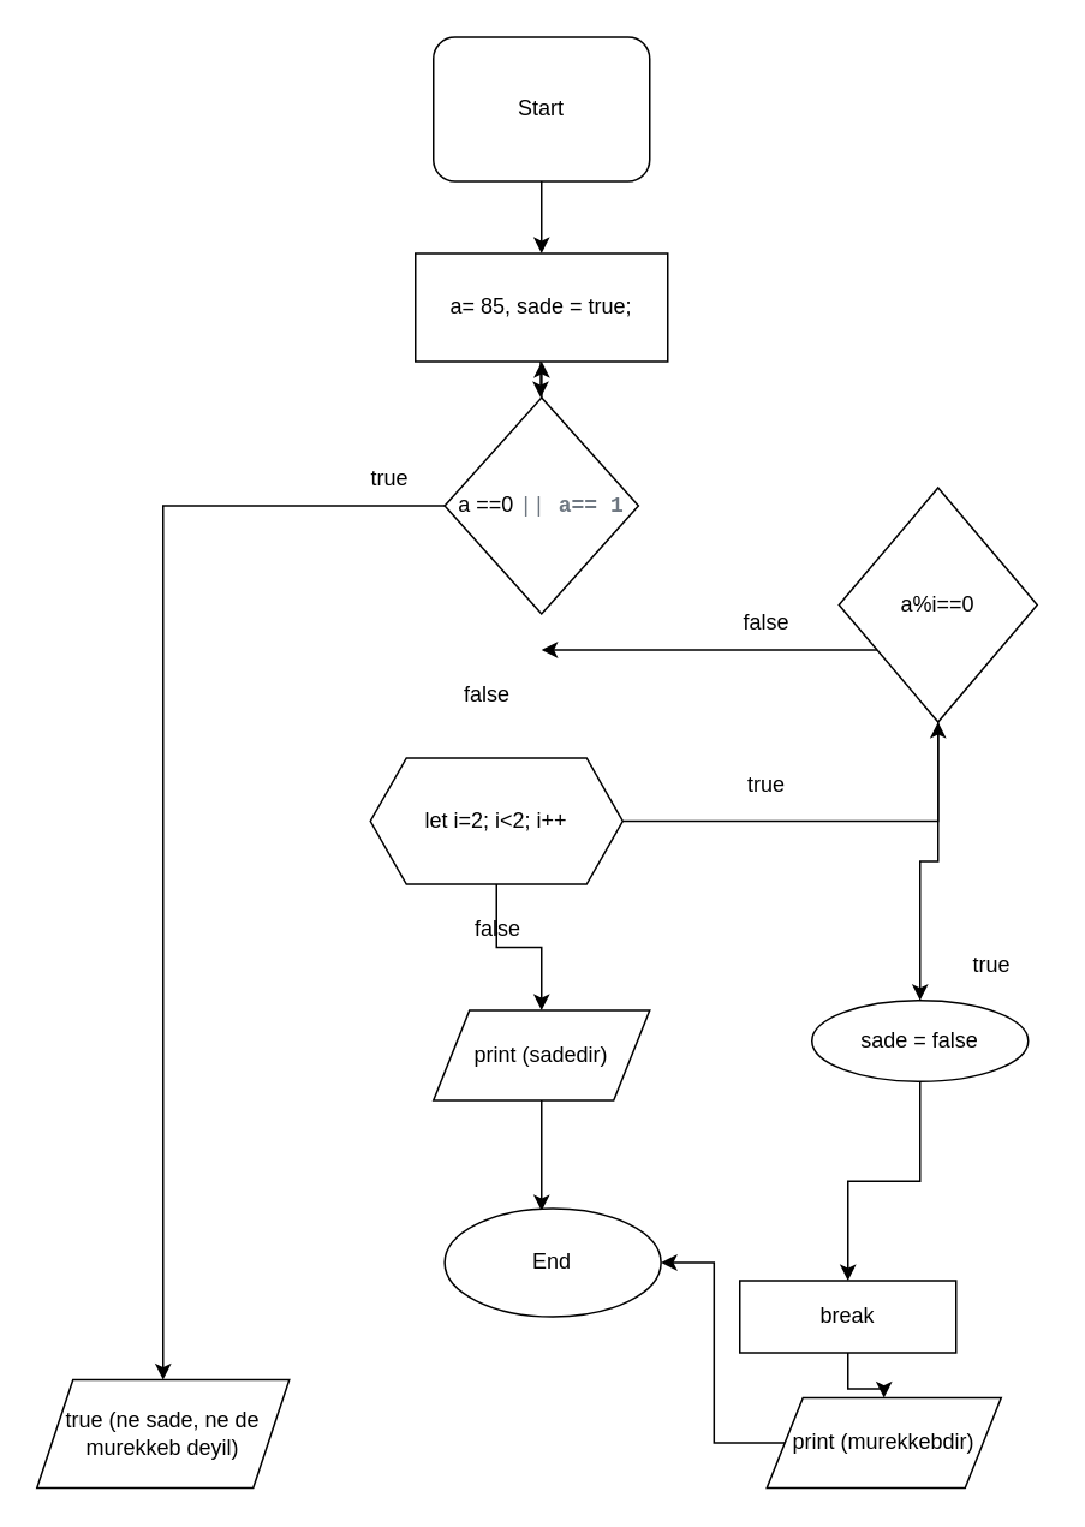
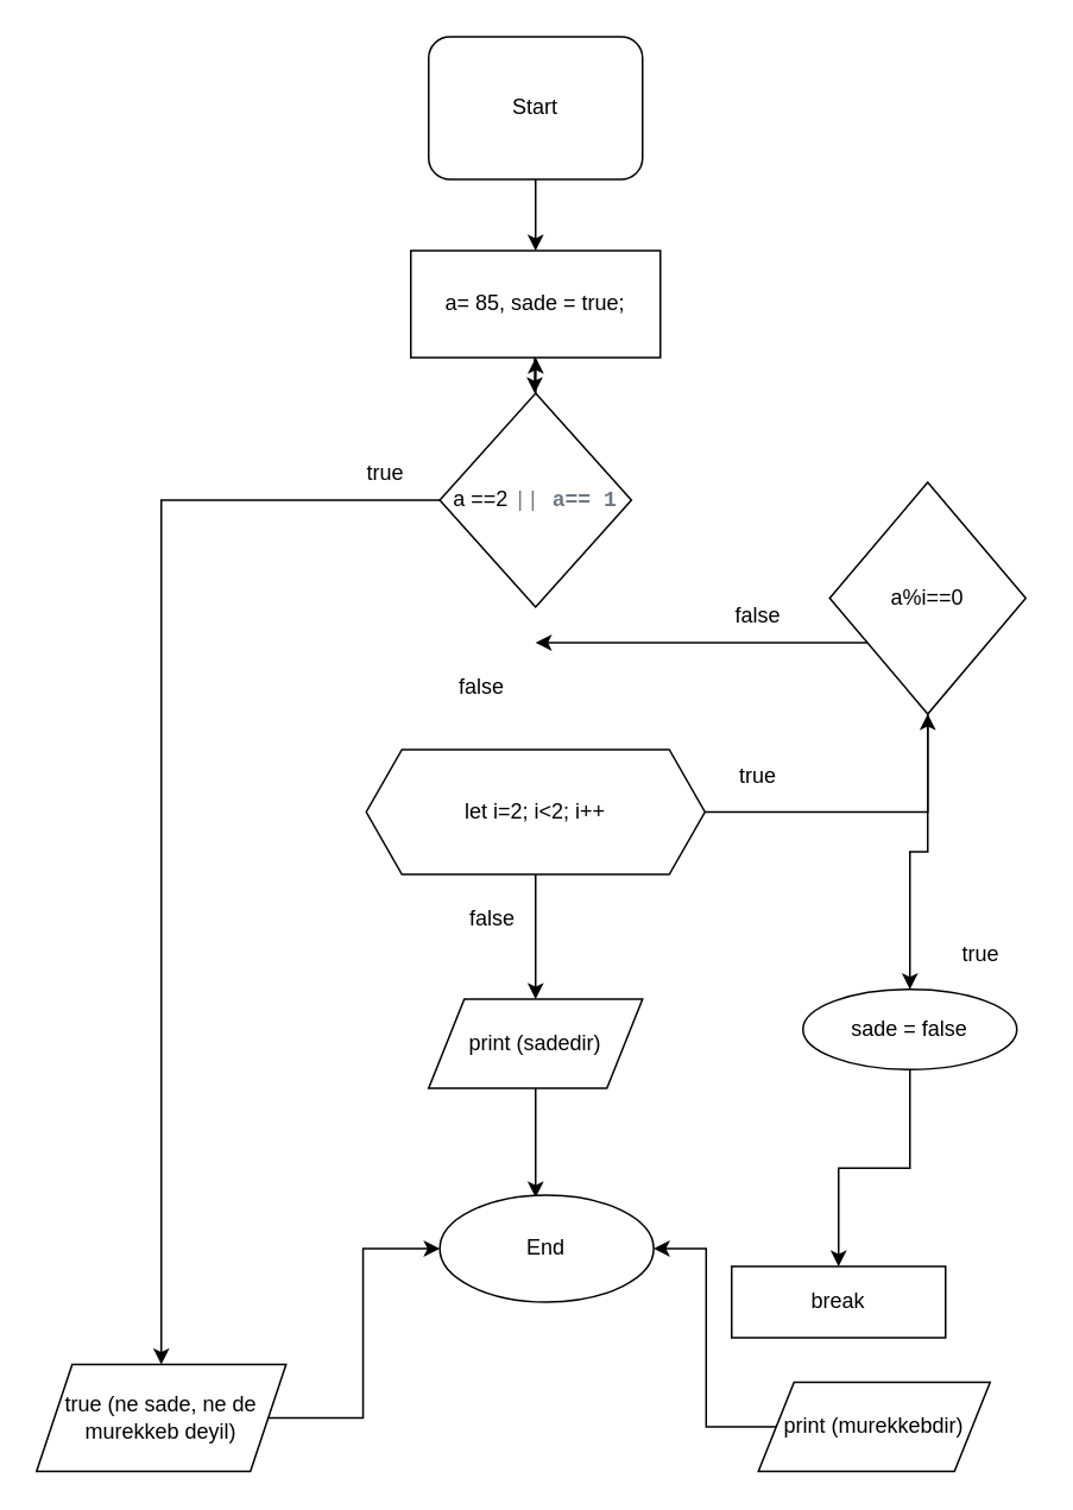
  <mxCell id="0" />
  <mxCell id="1" parent="0" />
  <mxCell id="2" style="edgeStyle=orthogonalEdgeStyle;rounded=0;orthogonalLoop=1;jettySize=auto;html=1;" edge="1" parent="1" source="3"><mxGeometry relative="1" as="geometry"><mxPoint x="300" y="140" as="targetPoint" /></mxGeometry></mxCell>
  <mxCell id="3" value="Start" style="whiteSpace=wrap;html=1;rounded=1;" vertex="1" parent="1"><mxGeometry x="240" y="20" width="120" height="80" as="geometry" /></mxCell>
  <mxCell id="4" style="edgeStyle=orthogonalEdgeStyle;rounded=0;orthogonalLoop=1;jettySize=auto;html=1;" edge="1" parent="1"><mxGeometry relative="1" as="geometry"><mxPoint x="299.5" y="200" as="sourcePoint" /><mxPoint x="299.5" y="220" as="targetPoint" /></mxGeometry></mxCell>
  <mxCell id="5" value="a= 85, sade = true;" style="rounded=0;whiteSpace=wrap;html=1;" vertex="1" parent="1"><mxGeometry x="230" y="140" width="140" height="60" as="geometry" /></mxCell>
  <mxCell id="6" style="edgeStyle=orthogonalEdgeStyle;rounded=0;orthogonalLoop=1;jettySize=auto;html=1;" edge="1" parent="1" source="8" target="10"><mxGeometry relative="1" as="geometry"><mxPoint x="170" y="280" as="targetPoint" /></mxGeometry></mxCell>
  <mxCell id="7" style="edgeStyle=orthogonalEdgeStyle;rounded=0;orthogonalLoop=1;jettySize=auto;html=1;" edge="1" parent="1" source="8" target="5"><mxGeometry relative="1" as="geometry"><mxPoint x="299.75" y="370" as="targetPoint" /></mxGeometry></mxCell>
- <mxCell id="8" value="a ==0&amp;nbsp;&lt;span style=&quot;color: rgb(110, 119, 129); font-family: ui-monospace, SFMono-Regular, &amp;quot;SF Mono&amp;quot;, Menlo, Consolas, &amp;quot;Liberation Mono&amp;quot;, monospace; text-align: start; background-color: rgb(255, 255, 255);&quot;&gt;||&lt;b&gt; a== 1&lt;/b&gt;&lt;/span&gt;" style="rhombus;whiteSpace=wrap;html=1;" vertex="1" parent="1"><mxGeometry x="246.25" y="220" width="107.5" height="120" as="geometry" /></mxCell>
+ <mxCell id="8" value="a ==2&amp;nbsp;&lt;span style=&quot;color: rgb(110, 119, 129); font-family: ui-monospace, SFMono-Regular, &amp;quot;SF Mono&amp;quot;, Menlo, Consolas, &amp;quot;Liberation Mono&amp;quot;, monospace; text-align: start; background-color: rgb(255, 255, 255);&quot;&gt;||&lt;b&gt; a== 1&lt;/b&gt;&lt;/span&gt;" style="rhombus;whiteSpace=wrap;html=1;" vertex="1" parent="1"><mxGeometry x="246.25" y="220" width="107.5" height="120" as="geometry" /></mxCell>
+ <mxCell id="9" style="edgeStyle=orthogonalEdgeStyle;rounded=0;orthogonalLoop=1;jettySize=auto;html=1;entryX=0;entryY=0.5;entryDx=0;entryDy=0;" edge="1" parent="1" source="10" target="27"><mxGeometry relative="1" as="geometry"><mxPoint x="180" y="795" as="targetPoint" /></mxGeometry></mxCell>
  <mxCell id="10" value="true (ne sade, ne de murekkeb deyil)" style="shape=parallelogram;perimeter=parallelogramPerimeter;whiteSpace=wrap;html=1;fixedSize=1;" vertex="1" parent="1"><mxGeometry x="20" y="765" width="140" height="60" as="geometry" /></mxCell>
  <mxCell id="11" value="true" style="text;html=1;strokeColor=none;fillColor=none;align=center;verticalAlign=middle;whiteSpace=wrap;rounded=0;" vertex="1" parent="1"><mxGeometry x="186.25" y="250" width="60" height="30" as="geometry" /></mxCell>
  <mxCell id="12" style="edgeStyle=orthogonalEdgeStyle;rounded=0;orthogonalLoop=1;jettySize=auto;html=1;" edge="1" parent="1" source="14" target="18"><mxGeometry relative="1" as="geometry" /></mxCell>
  <mxCell id="13" style="edgeStyle=orthogonalEdgeStyle;rounded=0;orthogonalLoop=1;jettySize=auto;html=1;entryX=0.5;entryY=0;entryDx=0;entryDy=0;" edge="1" parent="1" source="14" target="24"><mxGeometry relative="1" as="geometry" /></mxCell>
- <mxCell id="14" value="let i=2; i&amp;lt;2; i++" style="shape=hexagon;perimeter=hexagonPerimeter2;whiteSpace=wrap;html=1;fixedSize=1;" vertex="1" parent="1"><mxGeometry x="205" y="420" width="140" height="70" as="geometry" /></mxCell>
+ <mxCell id="14" value="let i=2; i&amp;lt;2; i++" style="shape=hexagon;perimeter=hexagonPerimeter2;whiteSpace=wrap;html=1;fixedSize=1;" vertex="1" parent="1"><mxGeometry x="205" y="420" width="190" height="70" as="geometry" /></mxCell>
  <mxCell id="15" value="false" style="text;html=1;strokeColor=none;fillColor=none;align=center;verticalAlign=middle;whiteSpace=wrap;rounded=0;" vertex="1" parent="1"><mxGeometry x="240" y="370" width="60" height="30" as="geometry" /></mxCell>
  <mxCell id="16" style="edgeStyle=orthogonalEdgeStyle;rounded=0;orthogonalLoop=1;jettySize=auto;html=1;entryX=0.5;entryY=0;entryDx=0;entryDy=0;" edge="1" parent="1" source="18" target="20"><mxGeometry relative="1" as="geometry" /></mxCell>
  <mxCell id="17" style="edgeStyle=orthogonalEdgeStyle;rounded=0;orthogonalLoop=1;jettySize=auto;html=1;" edge="1" parent="1" source="18"><mxGeometry relative="1" as="geometry"><mxPoint x="300" y="360" as="targetPoint" /><Array as="points"><mxPoint x="510" y="360" /></Array></mxGeometry></mxCell>
  <mxCell id="18" value="a%i==0" style="rhombus;whiteSpace=wrap;html=1;" vertex="1" parent="1"><mxGeometry x="465" y="270" width="110" height="130" as="geometry" /></mxCell>
  <mxCell id="19" style="edgeStyle=orthogonalEdgeStyle;rounded=0;orthogonalLoop=1;jettySize=auto;html=1;" edge="1" parent="1" source="20" target="22"><mxGeometry relative="1" as="geometry" /></mxCell>
  <mxCell id="20" value="sade = false" style="ellipse;whiteSpace=wrap;html=1;" vertex="1" parent="1"><mxGeometry x="450" y="554.5" width="120" height="45" as="geometry" /></mxCell>
- <mxCell id="21" style="edgeStyle=orthogonalEdgeStyle;rounded=0;orthogonalLoop=1;jettySize=auto;html=1;entryX=0.5;entryY=0;entryDx=0;entryDy=0;" edge="1" parent="1" source="22" target="26"><mxGeometry relative="1" as="geometry" /></mxCell>
  <mxCell id="22" value="break" style="rounded=0;whiteSpace=wrap;html=1;" vertex="1" parent="1"><mxGeometry x="410" y="710" width="120" height="40" as="geometry" /></mxCell>
  <mxCell id="23" style="edgeStyle=orthogonalEdgeStyle;rounded=0;orthogonalLoop=1;jettySize=auto;html=1;entryX=0.448;entryY=0.023;entryDx=0;entryDy=0;entryPerimeter=0;" edge="1" parent="1" source="24" target="27"><mxGeometry relative="1" as="geometry" /></mxCell>
  <mxCell id="24" value="print (sadedir)" style="shape=parallelogram;perimeter=parallelogramPerimeter;whiteSpace=wrap;html=1;fixedSize=1;" vertex="1" parent="1"><mxGeometry x="240" y="560" width="120" height="50" as="geometry" /></mxCell>
  <mxCell id="25" style="edgeStyle=orthogonalEdgeStyle;rounded=0;orthogonalLoop=1;jettySize=auto;html=1;entryX=1;entryY=0.5;entryDx=0;entryDy=0;" edge="1" parent="1" source="26" target="27"><mxGeometry relative="1" as="geometry" /></mxCell>
  <mxCell id="26" value="print (murekkebdir)" style="shape=parallelogram;perimeter=parallelogramPerimeter;whiteSpace=wrap;html=1;fixedSize=1;" vertex="1" parent="1"><mxGeometry x="425" y="775" width="130" height="50" as="geometry" /></mxCell>
  <mxCell id="27" value="End" style="ellipse;whiteSpace=wrap;html=1;" vertex="1" parent="1"><mxGeometry x="246.25" y="670" width="120" height="60" as="geometry" /></mxCell>
  <mxCell id="28" value="true" style="text;html=1;strokeColor=none;fillColor=none;align=center;verticalAlign=middle;whiteSpace=wrap;rounded=0;" vertex="1" parent="1"><mxGeometry x="395" y="420" width="60" height="30" as="geometry" /></mxCell>
  <mxCell id="29" value="false" style="text;html=1;strokeColor=none;fillColor=none;align=center;verticalAlign=middle;whiteSpace=wrap;rounded=0;" vertex="1" parent="1"><mxGeometry x="246.25" y="500" width="60" height="30" as="geometry" /></mxCell>
  <mxCell id="30" value="false" style="text;html=1;strokeColor=none;fillColor=none;align=center;verticalAlign=middle;whiteSpace=wrap;rounded=0;" vertex="1" parent="1"><mxGeometry x="395" y="330" width="60" height="30" as="geometry" /></mxCell>
  <mxCell id="31" value="true" style="text;html=1;strokeColor=none;fillColor=none;align=center;verticalAlign=middle;whiteSpace=wrap;rounded=0;" vertex="1" parent="1"><mxGeometry x="520" y="520" width="60" height="30" as="geometry" /></mxCell>
